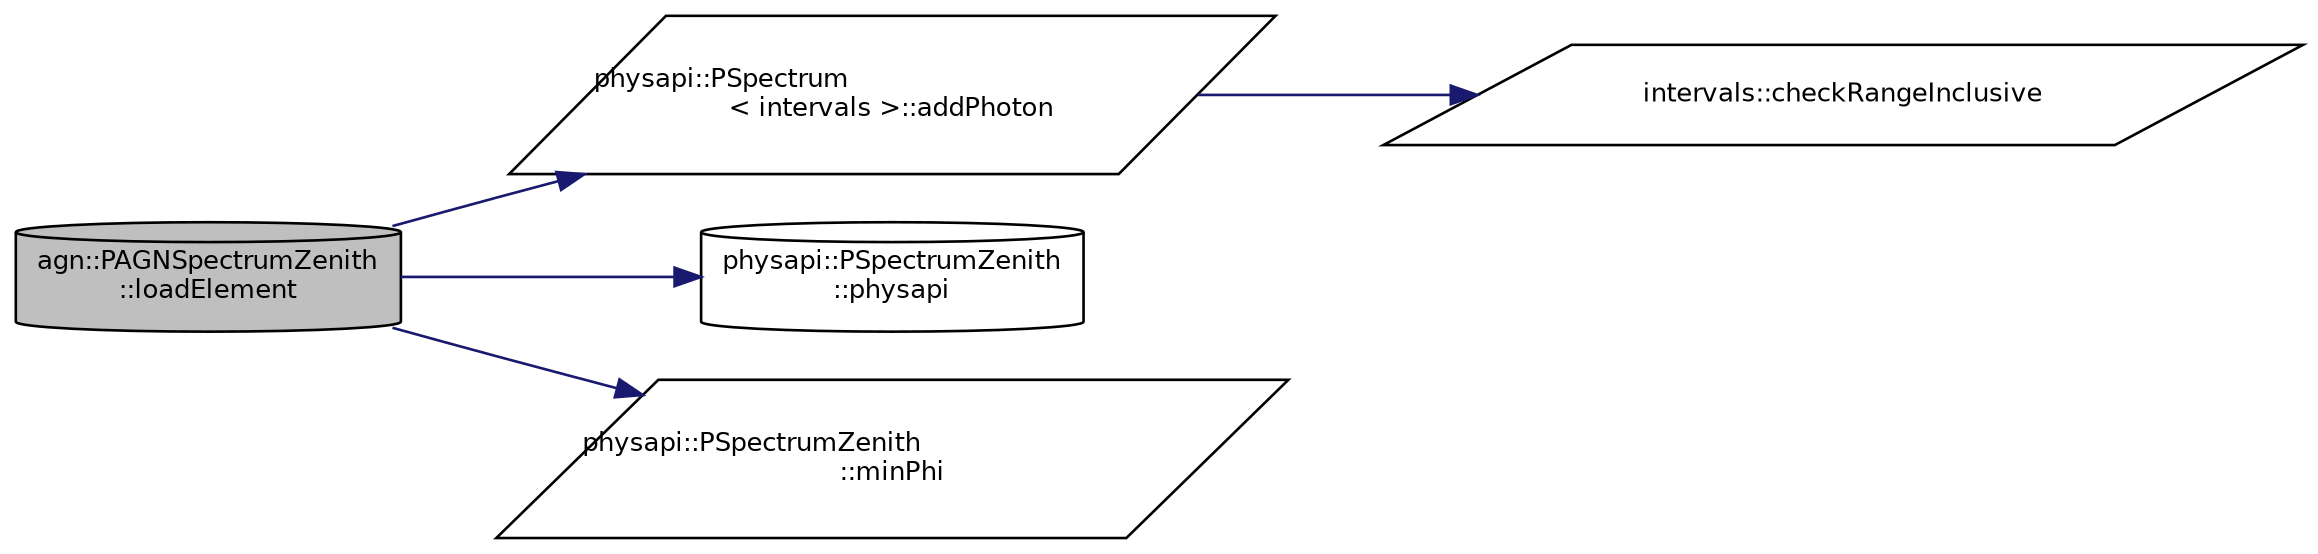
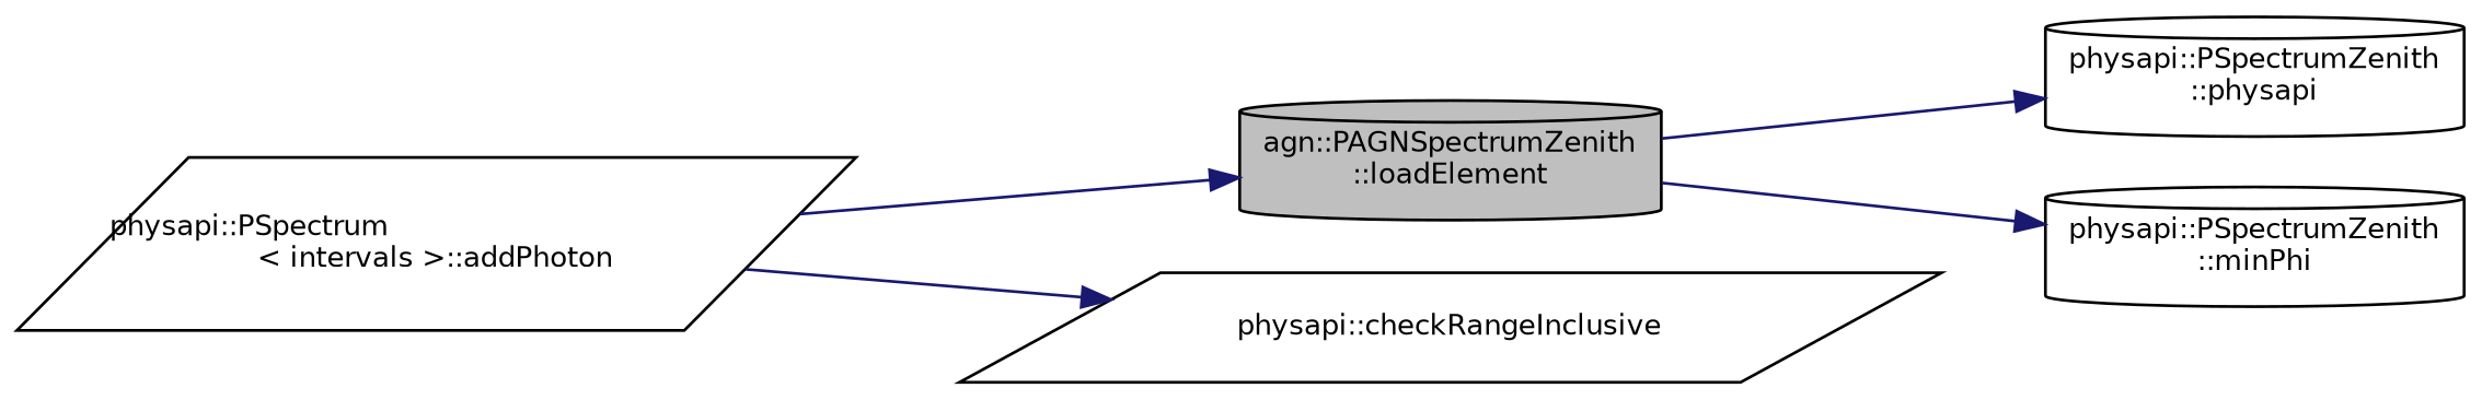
  digraph {
    rankdir=LR
    node [color=black fillcolor=white fontname=Helvetica fontsize=10 shape=parallelogram style=filled]
    edge [color=midnightblue fontname=Helvetica fontsize=10 labelfontname=Helvetica labelfontsize=10 style=solid]
    n1 [fillcolor=grey75 fontcolor=black height=0.2 label="agn::PAGNSpectrumZenith\l::loadElement" shape=cylinder width=0.4]
    n2 [height=0.2 label="physapi::PSpectrum\l\< intervals \>::addPhoton" width=0.4]
    n3 [height=0.2 label="physapi::PSpectrumZenith\l::physapi" shape=cylinder width=0.4]
-   n4 [height=0.2 label="physapi::PSpectrumZenith\l::minPhi" width=0.4]
-   n5 [height=0.2 label="intervals::checkRangeInclusive" width=0.4]
-   n1 -> n2
+   n4 [height=0.2 label="physapi::PSpectrumZenith\l::minPhi" shape=cylinder width=0.4]
+   n5 [height=0.2 label="physapi::checkRangeInclusive" width=0.4]
+   n2 -> n1
    n1 -> n3
    n1 -> n4
    n2 -> n5
  }
